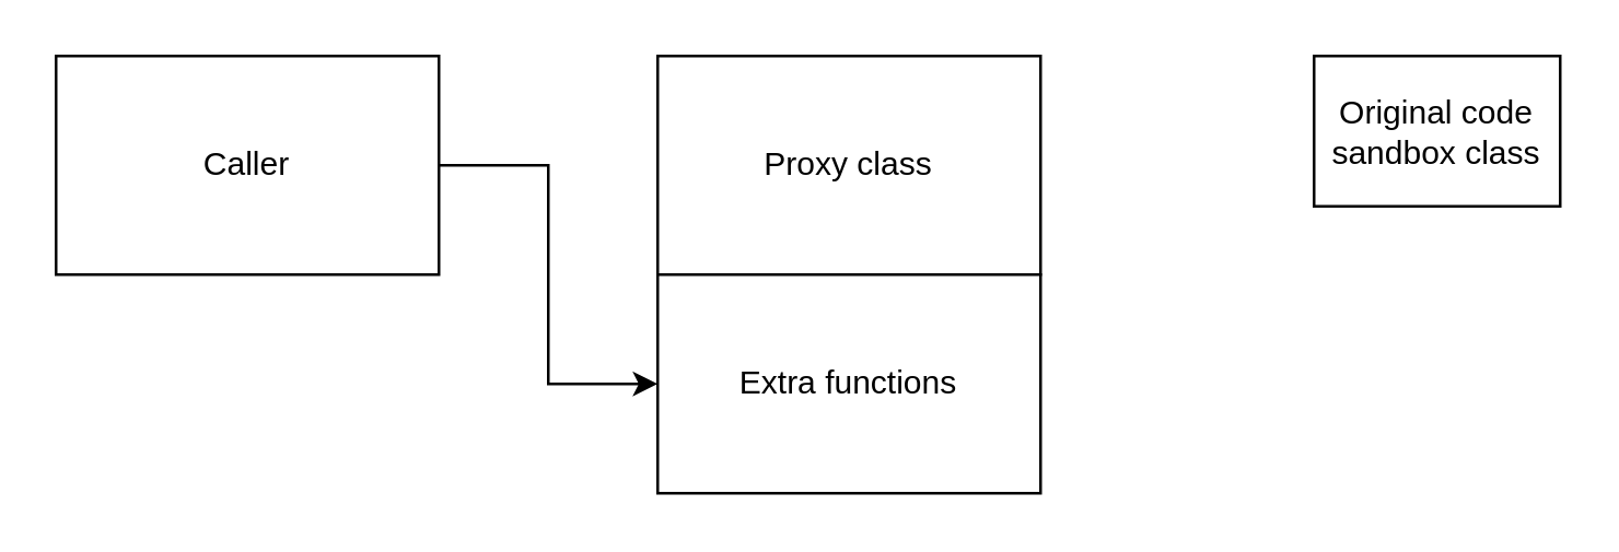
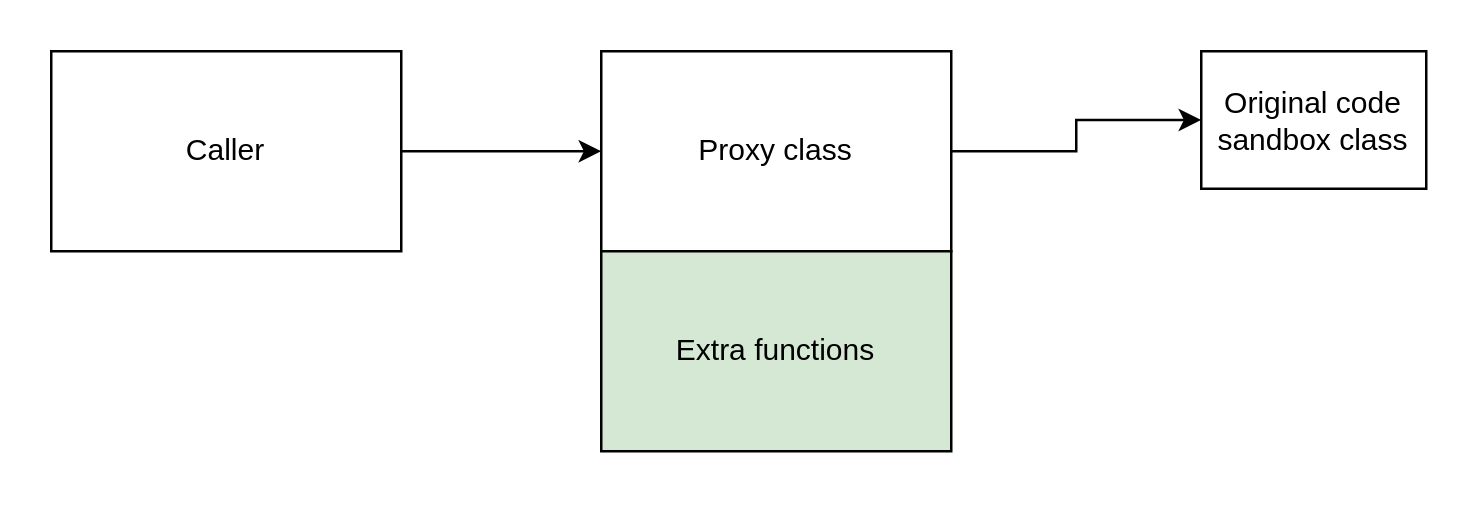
  <mxCell id="0" />
  <mxCell id="1" parent="0" />
- <mxCell id="2" style="edgeStyle=orthogonalEdgeStyle;rounded=0;orthogonalLoop=1;jettySize=auto;html=1;" edge="1" parent="1" source="3" target="7"><mxGeometry relative="1" as="geometry" /></mxCell>
+ <mxCell id="2" style="edgeStyle=orthogonalEdgeStyle;rounded=0;orthogonalLoop=1;jettySize=auto;html=1;" edge="1" parent="1" source="3" target="6"><mxGeometry relative="1" as="geometry" /></mxCell>
  <mxCell id="3" value="Caller" style="rounded=0;whiteSpace=wrap;html=1;" vertex="1" parent="1"><mxGeometry x="20" y="20" width="140" height="80" as="geometry" /></mxCell>
  <mxCell id="4" value="Original code sandbox class" style="rounded=0;whiteSpace=wrap;html=1;" vertex="1" parent="1"><mxGeometry x="480" y="20" width="90" height="55" as="geometry" /></mxCell>
+ <mxCell id="5" style="edgeStyle=orthogonalEdgeStyle;rounded=0;orthogonalLoop=1;jettySize=auto;html=1;" edge="1" parent="1" source="6" target="4"><mxGeometry relative="1" as="geometry" /></mxCell>
  <mxCell id="6" value="Proxy class" style="rounded=0;whiteSpace=wrap;html=1;" vertex="1" parent="1"><mxGeometry x="240" y="20" width="140" height="80" as="geometry" /></mxCell>
- <mxCell id="7" value="Extra functions" style="rounded=0;whiteSpace=wrap;html=1;" vertex="1" parent="1"><mxGeometry x="240" y="100" width="140" height="80" as="geometry" /></mxCell>
+ <mxCell id="7" value="Extra functions" style="rounded=0;whiteSpace=wrap;html=1;fillColor=#d5e8d4;" vertex="1" parent="1"><mxGeometry x="240" y="100" width="140" height="80" as="geometry" /></mxCell>
